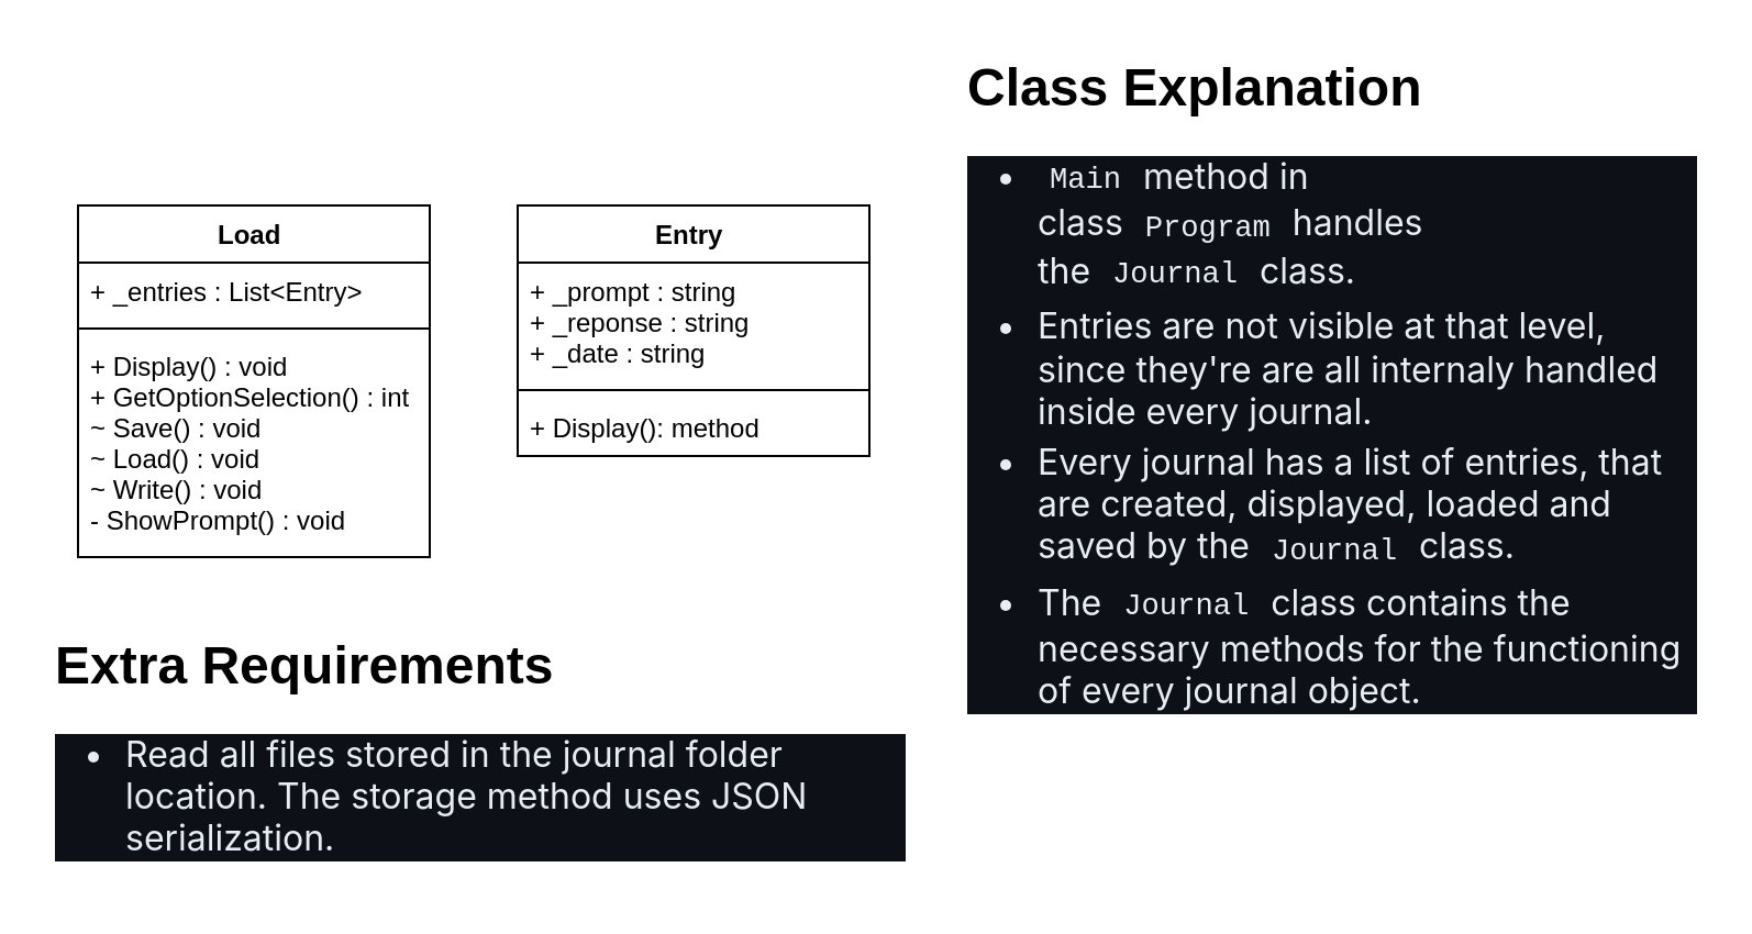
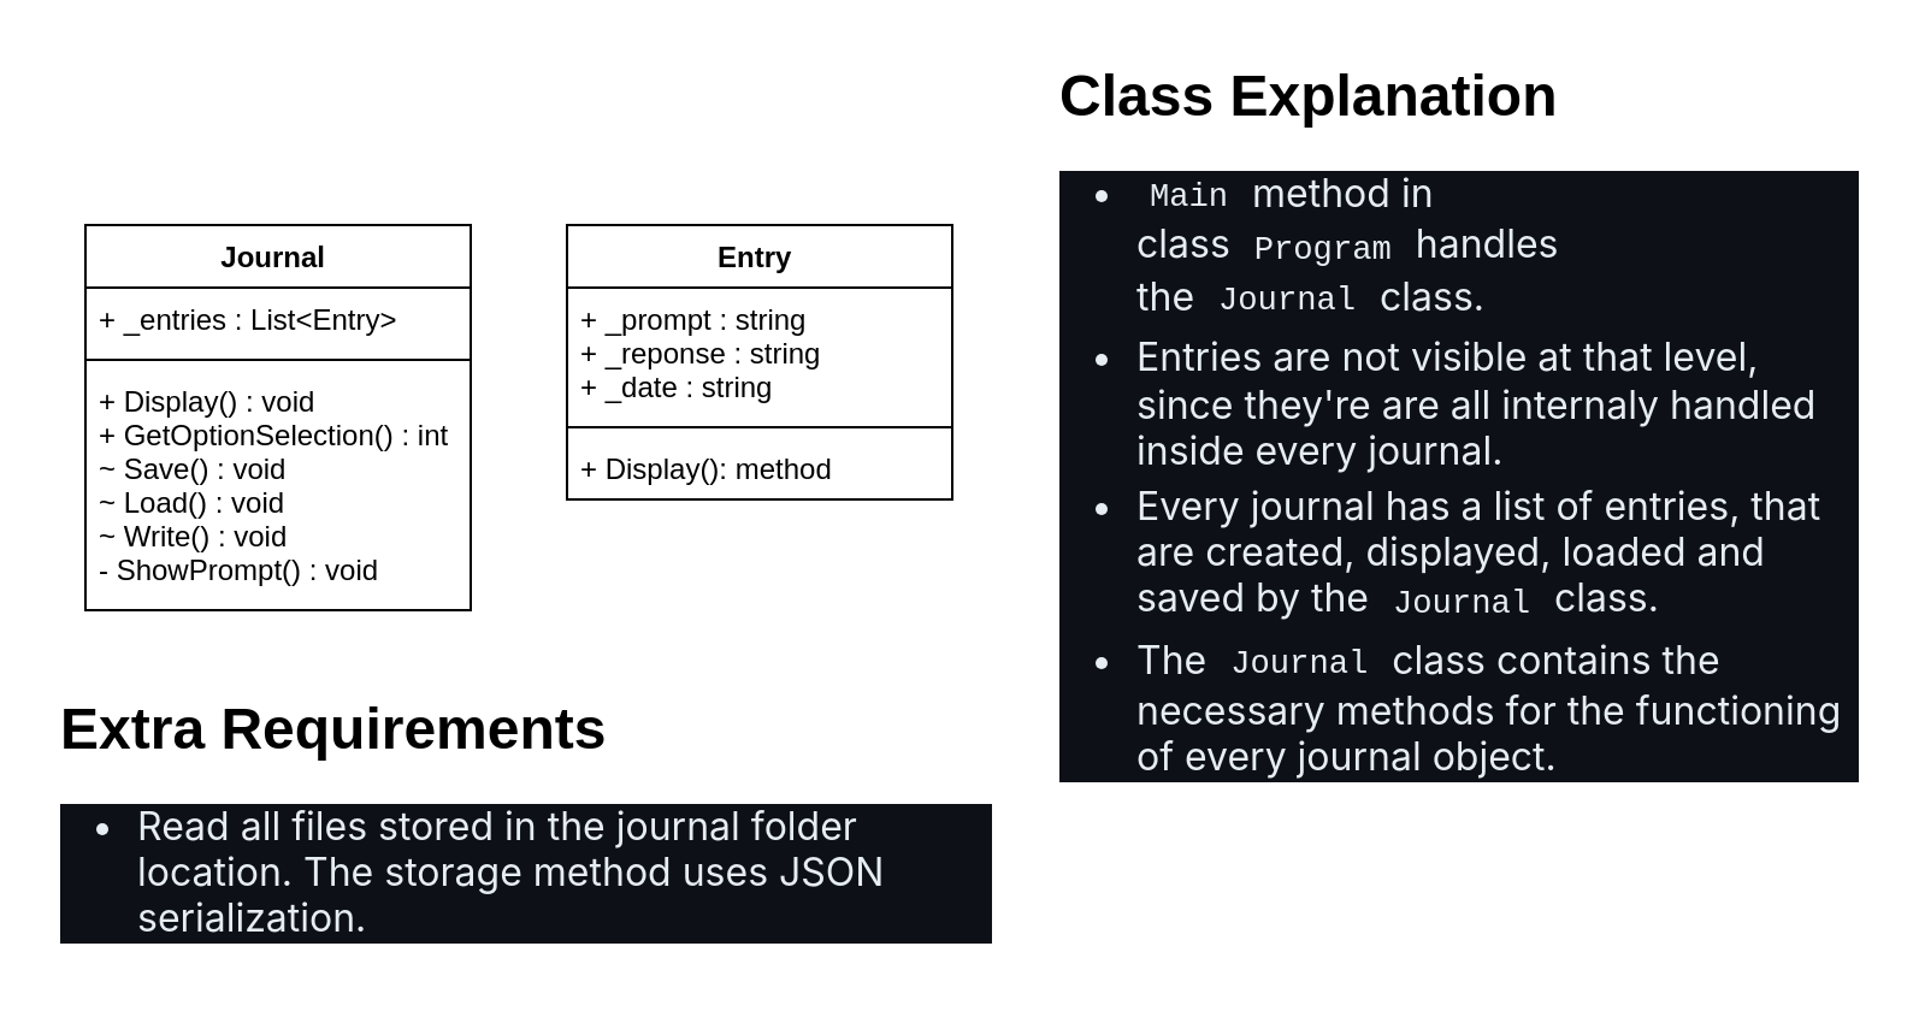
  <mxCell id="0" />
  <mxCell id="1" parent="0" />
  <mxCell id="2" value="Entry " style="swimlane;fontStyle=1;align=center;verticalAlign=top;childLayout=stackLayout;horizontal=1;startSize=26;horizontalStack=0;resizeParent=1;resizeParentMax=0;resizeLast=0;collapsible=1;marginBottom=0;" vertex="1" parent="1"><mxGeometry x="235" y="93" width="160" height="114" as="geometry" /></mxCell>
  <mxCell id="3" value="+ _prompt : string&#10;+ _reponse : string&#10;+ _date : string" style="text;strokeColor=none;fillColor=none;align=left;verticalAlign=top;spacingLeft=4;spacingRight=4;overflow=hidden;rotatable=0;points=[[0,0.5],[1,0.5]];portConstraint=eastwest;" vertex="1" parent="2"><mxGeometry y="26" width="160" height="54" as="geometry" /></mxCell>
  <mxCell id="4" value="" style="line;strokeWidth=1;fillColor=none;align=left;verticalAlign=middle;spacingTop=-1;spacingLeft=3;spacingRight=3;rotatable=0;labelPosition=right;points=[];portConstraint=eastwest;strokeColor=inherit;" vertex="1" parent="2"><mxGeometry y="80" width="160" height="8" as="geometry" /></mxCell>
  <mxCell id="5" value="+ Display(): method" style="text;strokeColor=none;fillColor=none;align=left;verticalAlign=top;spacingLeft=4;spacingRight=4;overflow=hidden;rotatable=0;points=[[0,0.5],[1,0.5]];portConstraint=eastwest;" vertex="1" parent="2"><mxGeometry y="88" width="160" height="26" as="geometry" /></mxCell>
- <mxCell id="6" value="Load " style="swimlane;fontStyle=1;align=center;verticalAlign=top;childLayout=stackLayout;horizontal=1;startSize=26;horizontalStack=0;resizeParent=1;resizeParentMax=0;resizeLast=0;collapsible=1;marginBottom=0;" vertex="1" parent="1"><mxGeometry x="35" y="93" width="160" height="160" as="geometry"><mxRectangle x="290" y="240" width="90" height="30" as="alternateBounds" /></mxGeometry></mxCell>
+ <mxCell id="6" value="Journal " style="swimlane;fontStyle=1;align=center;verticalAlign=top;childLayout=stackLayout;horizontal=1;startSize=26;horizontalStack=0;resizeParent=1;resizeParentMax=0;resizeLast=0;collapsible=1;marginBottom=0;" vertex="1" parent="1"><mxGeometry x="35" y="93" width="160" height="160" as="geometry"><mxRectangle x="290" y="240" width="90" height="30" as="alternateBounds" /></mxGeometry></mxCell>
  <mxCell id="7" value="+ _entries : List&lt;Entry&gt; " style="text;strokeColor=none;fillColor=none;align=left;verticalAlign=top;spacingLeft=4;spacingRight=4;overflow=hidden;rotatable=0;points=[[0,0.5],[1,0.5]];portConstraint=eastwest;" vertex="1" parent="6"><mxGeometry y="26" width="160" height="26" as="geometry" /></mxCell>
  <mxCell id="8" value="" style="line;strokeWidth=1;fillColor=none;align=left;verticalAlign=middle;spacingTop=-1;spacingLeft=3;spacingRight=3;rotatable=0;labelPosition=right;points=[];portConstraint=eastwest;strokeColor=inherit;" vertex="1" parent="6"><mxGeometry y="52" width="160" height="8" as="geometry" /></mxCell>
  <mxCell id="9" value="+ Display() : void&#10;+ GetOptionSelection() : int&#10;~ Save() : void&#10;~ Load() : void&#10;~ Write() : void&#10;- ShowPrompt() : void" style="text;strokeColor=none;fillColor=none;align=left;verticalAlign=top;spacingLeft=4;spacingRight=4;overflow=hidden;rotatable=0;points=[[0,0.5],[1,0.5]];portConstraint=eastwest;" vertex="1" parent="6"><mxGeometry y="60" width="160" height="100" as="geometry" /></mxCell>
  <mxCell id="10" value="&lt;h1&gt;Class Explanation&lt;/h1&gt;&lt;ul style=&quot;margin-top: 0px; margin-bottom: 16px; padding-left: 2em; position: relative; color: rgb(230, 237, 243); font-family: -apple-system, BlinkMacSystemFont, &amp;quot;Segoe UI&amp;quot;, &amp;quot;Noto Sans&amp;quot;, Helvetica, Arial, sans-serif, &amp;quot;Apple Color Emoji&amp;quot;, &amp;quot;Segoe UI Emoji&amp;quot;; font-size: 16px; background-color: rgb(13, 17, 23);&quot; dir=&quot;auto&quot; class=&quot;code-line&quot; data-line=&quot;2&quot;&gt;&lt;li style=&quot;position: relative;&quot; dir=&quot;auto&quot; class=&quot;code-line&quot; data-line=&quot;2&quot;&gt;&lt;code style=&quot;font-family: ui-monospace, SFMono-Regular, &amp;quot;SF Mono&amp;quot;, Menlo, Consolas, &amp;quot;Liberation Mono&amp;quot;, monospace; padding: 0.2em 0.4em; border-radius: 6px; font-size: 13.6px; line-height: 1.357em; margin: 0px;&quot;&gt;Main&lt;/code&gt;&amp;nbsp;method in class&amp;nbsp;&lt;code style=&quot;font-family: ui-monospace, SFMono-Regular, &amp;quot;SF Mono&amp;quot;, Menlo, Consolas, &amp;quot;Liberation Mono&amp;quot;, monospace; padding: 0.2em 0.4em; border-radius: 6px; font-size: 13.6px; line-height: 1.357em; margin: 0px;&quot;&gt;Program&lt;/code&gt;&amp;nbsp;handles the&amp;nbsp;&lt;code style=&quot;font-family: ui-monospace, SFMono-Regular, &amp;quot;SF Mono&amp;quot;, Menlo, Consolas, &amp;quot;Liberation Mono&amp;quot;, monospace; padding: 0.2em 0.4em; border-radius: 6px; font-size: 13.6px; line-height: 1.357em; margin: 0px;&quot;&gt;Journal&lt;/code&gt;&amp;nbsp;class.&lt;/li&gt;&lt;li style=&quot;margin-top: 0.25em; position: relative;&quot; dir=&quot;auto&quot; class=&quot;code-line&quot; data-line=&quot;3&quot;&gt;Entries are not visible at that level, since they're are all internaly handled inside every journal.&lt;/li&gt;&lt;li style=&quot;margin-top: 0.25em; position: relative;&quot; dir=&quot;auto&quot; class=&quot;code-line&quot; data-line=&quot;4&quot;&gt;Every journal has a list of entries, that are created, displayed, loaded and saved by the&amp;nbsp;&lt;code style=&quot;font-family: ui-monospace, SFMono-Regular, &amp;quot;SF Mono&amp;quot;, Menlo, Consolas, &amp;quot;Liberation Mono&amp;quot;, monospace; padding: 0.2em 0.4em; border-radius: 6px; font-size: 13.6px; line-height: 1.357em; margin: 0px;&quot;&gt;Journal&lt;/code&gt;&amp;nbsp;class.&lt;/li&gt;&lt;li style=&quot;margin-top: 0.25em; position: relative;&quot; dir=&quot;auto&quot; class=&quot;code-line&quot; data-line=&quot;5&quot;&gt;The&amp;nbsp;&lt;code style=&quot;font-family: ui-monospace, SFMono-Regular, &amp;quot;SF Mono&amp;quot;, Menlo, Consolas, &amp;quot;Liberation Mono&amp;quot;, monospace; padding: 0.2em 0.4em; border-radius: 6px; font-size: 13.6px; line-height: 1.357em; margin: 0px;&quot;&gt;Journal&lt;/code&gt;&amp;nbsp;class contains the necessary methods for the functioning of every journal object.&lt;/li&gt;&lt;/ul&gt;&lt;p&gt;.&lt;/p&gt;" style="text;html=1;strokeColor=none;fillColor=none;spacing=5;spacingTop=-20;whiteSpace=wrap;overflow=hidden;rounded=0;" vertex="1" parent="1"><mxGeometry x="435" y="20" width="340" height="323" as="geometry" /></mxCell>
  <mxCell id="11" value="&lt;h1&gt;Extra Requirements&lt;/h1&gt;&lt;ul style=&quot;margin-top: 0px; margin-bottom: 16px; padding-left: 2em; position: relative; color: rgb(230, 237, 243); font-family: -apple-system, BlinkMacSystemFont, &amp;quot;Segoe UI&amp;quot;, &amp;quot;Noto Sans&amp;quot;, Helvetica, Arial, sans-serif, &amp;quot;Apple Color Emoji&amp;quot;, &amp;quot;Segoe UI Emoji&amp;quot;; font-size: 16px; background-color: rgb(13, 17, 23);&quot; dir=&quot;auto&quot; class=&quot;code-line&quot; data-line=&quot;32&quot;&gt;&lt;li style=&quot;position: relative;&quot; dir=&quot;auto&quot; class=&quot;code-line&quot; data-line=&quot;32&quot;&gt;Read all files stored in the journal folder location. The storage method uses JSON serialization.&lt;/li&gt;&lt;/ul&gt;" style="text;html=1;strokeColor=none;fillColor=none;spacing=5;spacingTop=-20;whiteSpace=wrap;overflow=hidden;rounded=0;" vertex="1" parent="1"><mxGeometry x="20" y="283" width="395" height="120" as="geometry" /></mxCell>
